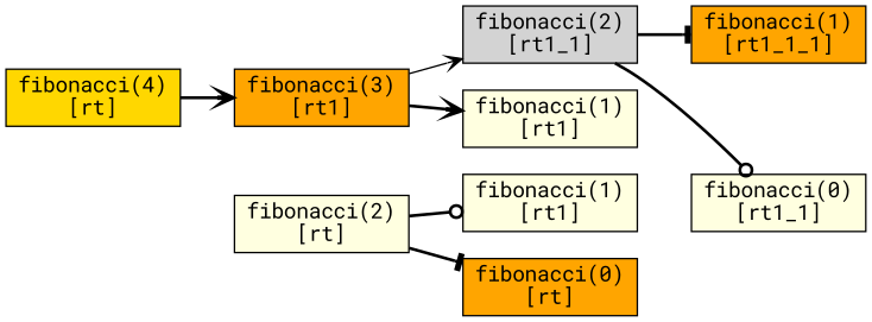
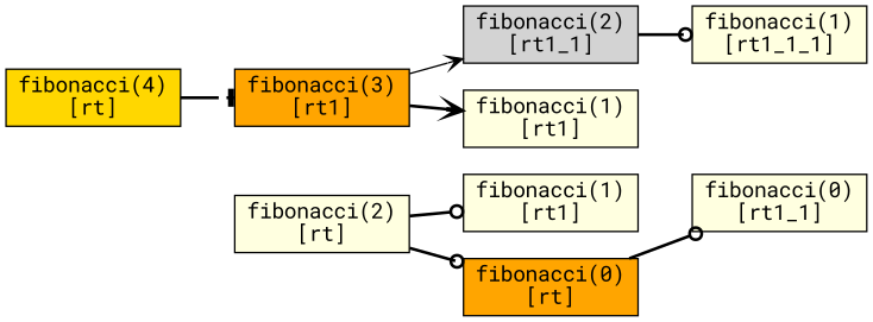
  digraph {
    fontname="Roboto Mono"
    rankdir=LR
    node [fillcolor=lightyellow fontname="Roboto Mono" shape=box style=filled]
    edge [arrowhead=vee fontname="Roboto Mono" style=bold]
    n1 [fillcolor=gold label="fibonacci(4)\n[rt]"]
    n2 [fillcolor=orange label="fibonacci(3)\n[rt1]"]
    n3 [fillcolor=lightgrey label="fibonacci(2)\n[rt1_1]"]
    n4 [label="fibonacci(1)\n[rt1]"]
    n5 [label="fibonacci(2)\n[rt]"]
    n6 [label="fibonacci(1)\n[rt1]"]
    n7 [fillcolor=orange label="fibonacci(0)\n[rt]"]
-   n8 [fillcolor=orange label="fibonacci(1)\n[rt1_1_1]"]
+   n8 [label="fibonacci(1)\n[rt1_1_1]"]
    n9 [label="fibonacci(0)\n[rt1_1]"]
-   n1 -> n2
+   n1 -> n2 [arrowhead=tee]
    n2 -> n3 [style=solid]
    n2 -> n4
-   n3 -> n8 [arrowhead=tee]
-   n3 -> n9 [arrowhead=odot]
+   n3 -> n8 [arrowhead=odot]
+   n7 -> n9 [arrowhead=odot]
    n5 -> n6 [arrowhead=odot]
-   n5 -> n7 [arrowhead=tee]
+   n5 -> n7 [arrowhead=odot]
  }
